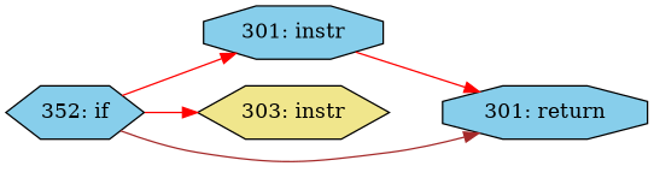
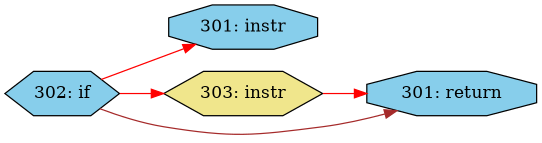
  digraph {
    rankdir=LR
    node [fillcolor=skyblue shape=octagon style=filled]
    edge [color=red]
    n1 [label="301: instr"]
-   n2 [label="352: if" shape=hexagon]
+   n2 [label="302: if" shape=hexagon]
    n3 [fillcolor=khaki label="303: instr" shape=hexagon]
    n4 [label="301: return"]
    n2 -> n1
    n2 -> n3
    n2 -> n4 [color=brown]
-   n1 -> n4
+   n3 -> n4
  }
